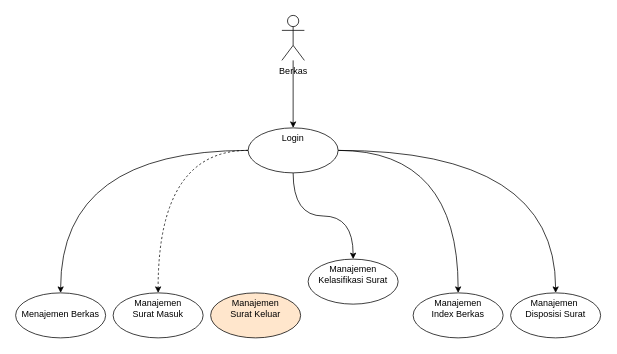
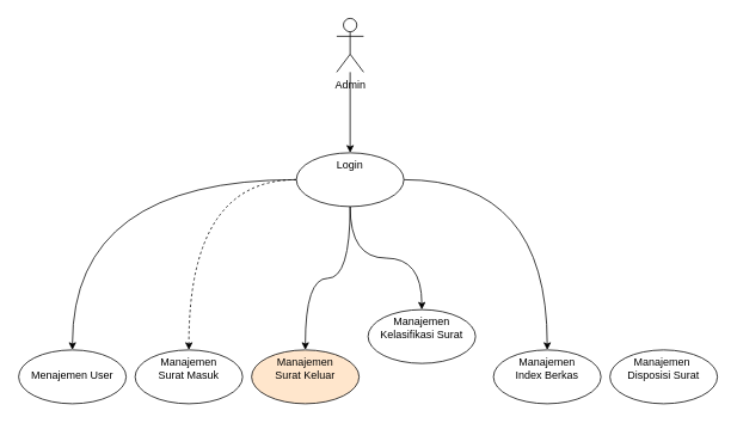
  <mxCell id="0" />
  <mxCell id="1" parent="0" />
  <mxCell id="2" value="" style="edgeStyle=orthogonalEdgeStyle;rounded=0;orthogonalLoop=1;jettySize=auto;html=1;" edge="1" parent="1" source="3" target="10"><mxGeometry relative="1" as="geometry" /></mxCell>
- <mxCell id="3" value="Berkas" style="shape=umlActor;verticalLabelPosition=bottom;verticalAlign=top;html=1;" vertex="1" parent="1"><mxGeometry x="375" y="20" width="30" height="60" as="geometry" /></mxCell>
+ <mxCell id="3" value="Admin" style="shape=umlActor;verticalLabelPosition=bottom;verticalAlign=top;html=1;" vertex="1" parent="1"><mxGeometry x="375" y="20" width="30" height="60" as="geometry" /></mxCell>
  <mxCell id="4" value="" style="edgeStyle=orthogonalEdgeStyle;rounded=0;orthogonalLoop=1;jettySize=auto;html=1;curved=1;" edge="1" parent="1" source="10" target="11"><mxGeometry relative="1" as="geometry" /></mxCell>
  <mxCell id="5" value="" style="edgeStyle=orthogonalEdgeStyle;curved=1;rounded=0;orthogonalLoop=1;jettySize=auto;html=1;dashed=1;" edge="1" parent="1" source="10" target="12"><mxGeometry relative="1" as="geometry" /></mxCell>
+ <mxCell id="6" value="" style="edgeStyle=orthogonalEdgeStyle;curved=1;rounded=0;orthogonalLoop=1;jettySize=auto;html=1;" edge="1" parent="1" source="10" target="13"><mxGeometry relative="1" as="geometry" /></mxCell>
  <mxCell id="7" value="" style="edgeStyle=orthogonalEdgeStyle;curved=1;rounded=0;orthogonalLoop=1;jettySize=auto;html=1;" edge="1" parent="1" source="10" target="14"><mxGeometry relative="1" as="geometry" /></mxCell>
  <mxCell id="8" value="" style="edgeStyle=orthogonalEdgeStyle;curved=1;rounded=0;orthogonalLoop=1;jettySize=auto;html=1;" edge="1" parent="1" source="10" target="15"><mxGeometry relative="1" as="geometry" /></mxCell>
- <mxCell id="9" value="" style="edgeStyle=orthogonalEdgeStyle;curved=1;rounded=0;orthogonalLoop=1;jettySize=auto;html=1;" edge="1" parent="1" source="10" target="16"><mxGeometry relative="1" as="geometry" /></mxCell>
  <mxCell id="10" value="Login" style="ellipse;whiteSpace=wrap;html=1;verticalAlign=top;" vertex="1" parent="1"><mxGeometry x="330" y="170" width="120" height="60" as="geometry" /></mxCell>
- <mxCell id="11" value="&lt;br&gt;Menajemen Berkas&lt;br&gt;" style="ellipse;whiteSpace=wrap;html=1;verticalAlign=top;" vertex="1" parent="1"><mxGeometry x="20" y="390" width="120" height="60" as="geometry" /></mxCell>
+ <mxCell id="11" value="&lt;br&gt;Menajemen User&lt;br&gt;" style="ellipse;whiteSpace=wrap;html=1;verticalAlign=top;" vertex="1" parent="1"><mxGeometry x="20" y="390" width="120" height="60" as="geometry" /></mxCell>
  <mxCell id="12" value="Manajemen&lt;br&gt;Surat Masuk" style="ellipse;whiteSpace=wrap;html=1;verticalAlign=top;" vertex="1" parent="1"><mxGeometry x="150" y="390" width="120" height="60" as="geometry" /></mxCell>
  <mxCell id="13" value="Manajemen&lt;br&gt;Surat Keluar" style="ellipse;whiteSpace=wrap;html=1;verticalAlign=top;fillColor=#ffe6cc;" vertex="1" parent="1"><mxGeometry x="280" y="390" width="120" height="60" as="geometry" /></mxCell>
  <mxCell id="14" value="Manajemen&lt;br&gt;Kelasifikasi Surat" style="ellipse;whiteSpace=wrap;html=1;verticalAlign=top;" vertex="1" parent="1"><mxGeometry x="410" y="345" width="120" height="60" as="geometry" /></mxCell>
  <mxCell id="15" value="Manajemen&lt;br&gt;Index Berkas" style="ellipse;whiteSpace=wrap;html=1;verticalAlign=top;" vertex="1" parent="1"><mxGeometry x="550" y="390" width="120" height="60" as="geometry" /></mxCell>
  <mxCell id="16" value="Manajemen&amp;nbsp;&lt;br&gt;Disposisi Surat" style="ellipse;whiteSpace=wrap;html=1;verticalAlign=top;" vertex="1" parent="1"><mxGeometry x="680" y="390" width="120" height="60" as="geometry" /></mxCell>
